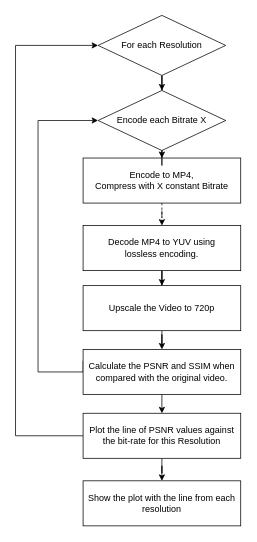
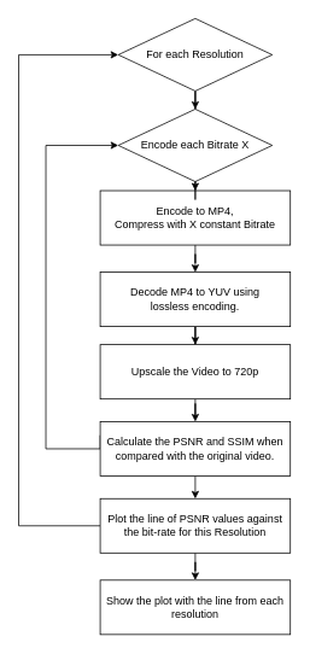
  <mxCell id="0" />
  <mxCell id="1" parent="0" />
- <mxCell id="2" style="edgeStyle=orthogonalEdgeStyle;rounded=0;orthogonalLoop=1;jettySize=auto;html=1;entryX=0.5;entryY=0;entryDx=0;entryDy=0;dashed=1;" edge="1" parent="1" source="3" target="5"><mxGeometry relative="1" as="geometry" /></mxCell>
+ <mxCell id="2" style="edgeStyle=orthogonalEdgeStyle;rounded=0;orthogonalLoop=1;jettySize=auto;html=1;entryX=0.5;entryY=0;entryDx=0;entryDy=0;" edge="1" parent="1" source="3" target="5"><mxGeometry relative="1" as="geometry" /></mxCell>
  <mxCell id="3" value="Encode to MP4,&lt;br&gt;Compress with X constant Bitrate" style="rounded=0;whiteSpace=wrap;html=1;" vertex="1" parent="1"><mxGeometry x="110" y="210" width="210" height="60" as="geometry" /></mxCell>
  <mxCell id="4" style="edgeStyle=orthogonalEdgeStyle;rounded=0;orthogonalLoop=1;jettySize=auto;html=1;entryX=0.5;entryY=0;entryDx=0;entryDy=0;" edge="1" parent="1" source="5" target="7"><mxGeometry relative="1" as="geometry" /></mxCell>
  <mxCell id="5" value="Decode MP4 to YUV using &lt;br&gt;lossless encoding." style="rounded=0;whiteSpace=wrap;html=1;" vertex="1" parent="1"><mxGeometry x="110" y="300" width="210" height="60" as="geometry" /></mxCell>
  <mxCell id="6" style="edgeStyle=orthogonalEdgeStyle;rounded=0;orthogonalLoop=1;jettySize=auto;html=1;entryX=0.5;entryY=0;entryDx=0;entryDy=0;" edge="1" parent="1" source="7" target="11"><mxGeometry relative="1" as="geometry" /></mxCell>
  <mxCell id="7" value="Upscale the Video to 720p" style="rounded=0;whiteSpace=wrap;html=1;" vertex="1" parent="1"><mxGeometry x="110" y="380" width="210" height="60" as="geometry" /></mxCell>
  <mxCell id="8" style="edgeStyle=orthogonalEdgeStyle;rounded=0;orthogonalLoop=1;jettySize=auto;html=1;exitX=0.5;exitY=1;exitDx=0;exitDy=0;entryX=0.5;entryY=0;entryDx=0;entryDy=0;" edge="1" parent="1" source="11" target="13"><mxGeometry relative="1" as="geometry"><mxPoint x="163" y="600" as="targetPoint" /><Array as="points" /></mxGeometry></mxCell>
  <mxCell id="9" style="edgeStyle=orthogonalEdgeStyle;rounded=0;orthogonalLoop=1;jettySize=auto;html=1;entryX=0;entryY=0.5;entryDx=0;entryDy=0;exitX=0;exitY=0.25;exitDx=0;exitDy=0;" edge="1" parent="1" source="11" target="17"><mxGeometry relative="1" as="geometry"><mxPoint x="60" y="120" as="targetPoint" /><Array as="points"><mxPoint x="110" y="495" /><mxPoint x="50" y="495" /><mxPoint x="50" y="160" /></Array></mxGeometry></mxCell>
  <mxCell id="10" style="edgeStyle=orthogonalEdgeStyle;rounded=0;orthogonalLoop=1;jettySize=auto;html=1;entryX=0;entryY=0.5;entryDx=0;entryDy=0;exitX=0;exitY=0.5;exitDx=0;exitDy=0;" edge="1" parent="1" source="13" target="15"><mxGeometry relative="1" as="geometry"><mxPoint x="0" y="20" as="targetPoint" /><Array as="points"><mxPoint x="20" y="580" /><mxPoint x="20" y="60" /></Array></mxGeometry></mxCell>
  <mxCell id="11" value="Calculate the PSNR and SSIM when compared with the original video." style="rounded=0;whiteSpace=wrap;html=1;" vertex="1" parent="1"><mxGeometry x="110" y="465" width="210" height="60" as="geometry" /></mxCell>
  <mxCell id="12" style="edgeStyle=orthogonalEdgeStyle;rounded=0;orthogonalLoop=1;jettySize=auto;html=1;entryX=0.5;entryY=0;entryDx=0;entryDy=0;" edge="1" parent="1" source="13" target="18"><mxGeometry relative="1" as="geometry" /></mxCell>
  <mxCell id="13" value="Plot the line of PSNR values against the bit-rate for this Resolution" style="rounded=0;whiteSpace=wrap;html=1;" vertex="1" parent="1"><mxGeometry x="110" y="550" width="210" height="60" as="geometry" /></mxCell>
  <mxCell id="14" style="edgeStyle=orthogonalEdgeStyle;rounded=0;orthogonalLoop=1;jettySize=auto;html=1;entryX=0.5;entryY=0;entryDx=0;entryDy=0;" edge="1" parent="1" source="15" target="17"><mxGeometry relative="1" as="geometry" /></mxCell>
  <mxCell id="15" value="For each Resolution" style="rhombus;whiteSpace=wrap;html=1;" vertex="1" parent="1"><mxGeometry x="130" y="20" width="170" height="80" as="geometry" /></mxCell>
  <mxCell id="16" style="edgeStyle=orthogonalEdgeStyle;rounded=0;orthogonalLoop=1;jettySize=auto;html=1;entryX=0.5;entryY=0;entryDx=0;entryDy=0;" edge="1" parent="1" source="17" target="3"><mxGeometry relative="1" as="geometry" /></mxCell>
  <mxCell id="17" value="Encode each Bitrate X" style="rhombus;whiteSpace=wrap;html=1;" vertex="1" parent="1"><mxGeometry x="130" y="120" width="170" height="80" as="geometry" /></mxCell>
  <mxCell id="18" value="Show the plot with the line from each resolution" style="rounded=0;whiteSpace=wrap;html=1;" vertex="1" parent="1"><mxGeometry x="110" y="640" width="210" height="60" as="geometry" /></mxCell>
